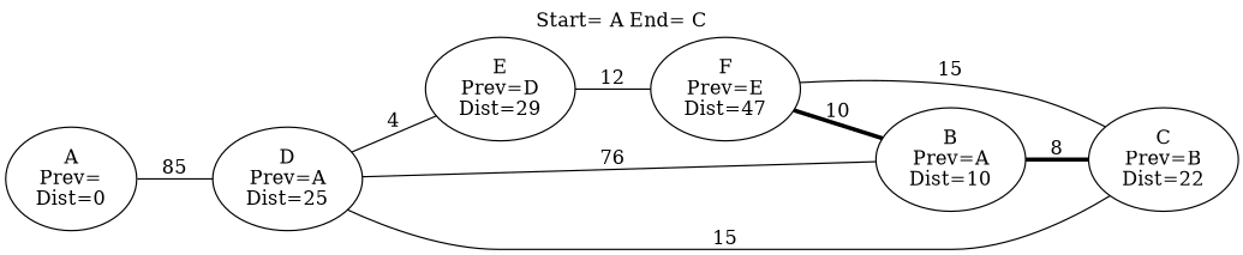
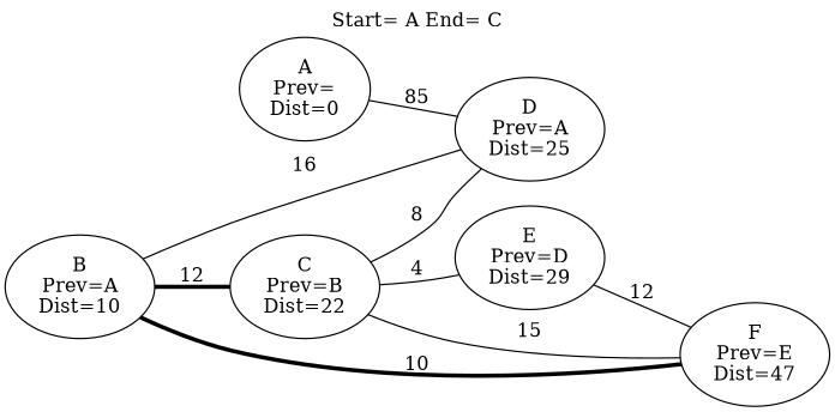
  graph {
    label="Start= A End= C"
    labelloc=t
    rankdir=LR
    edge [weight=10]
    n1 [label="A\nPrev=\nDist=0"]
    n2 [label="D\nPrev=A\nDist=25"]
    n3 [label="B\nPrev=A\nDist=10"]
    n4 [label="C\nPrev=B\nDist=22"]
    n5 [label="E\nPrev=D\nDist=29"]
    n6 [label="F\nPrev=E\nDist=47"]
    n1 -- n2 [label=85]
-   n2 -- n5 [label=4]
-   n3 -- n2 [label=76]
-   n3 -- n4 [label=8 penwidth=3]
-   n4 -- n2 [label=15]
+   n4 -- n5 [label=4]
+   n3 -- n2 [label=16]
+   n3 -- n4 [label=12 penwidth=3]
+   n4 -- n2 [label=8]
    n4 -- n6 [label=15]
    n5 -- n6 [label=12]
    n6 -- n3 [label=10 penwidth=3]
  }
